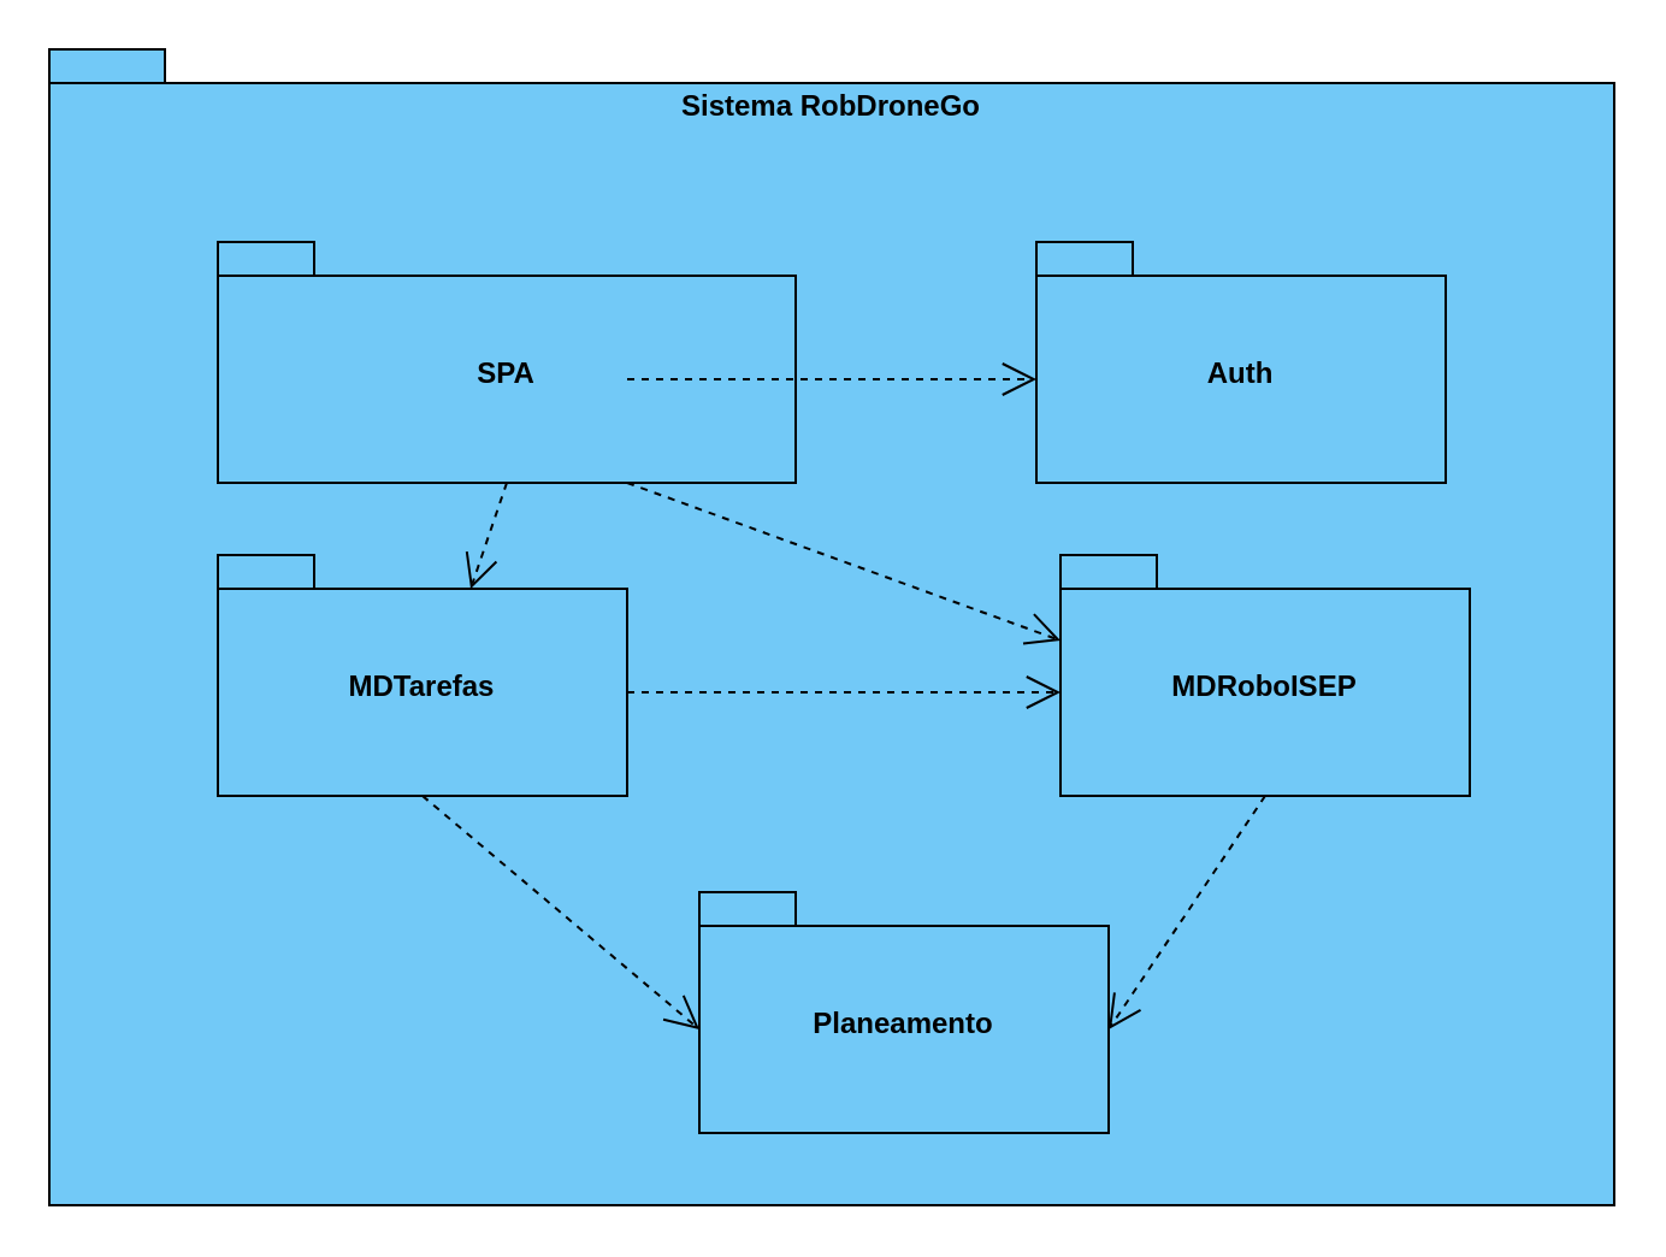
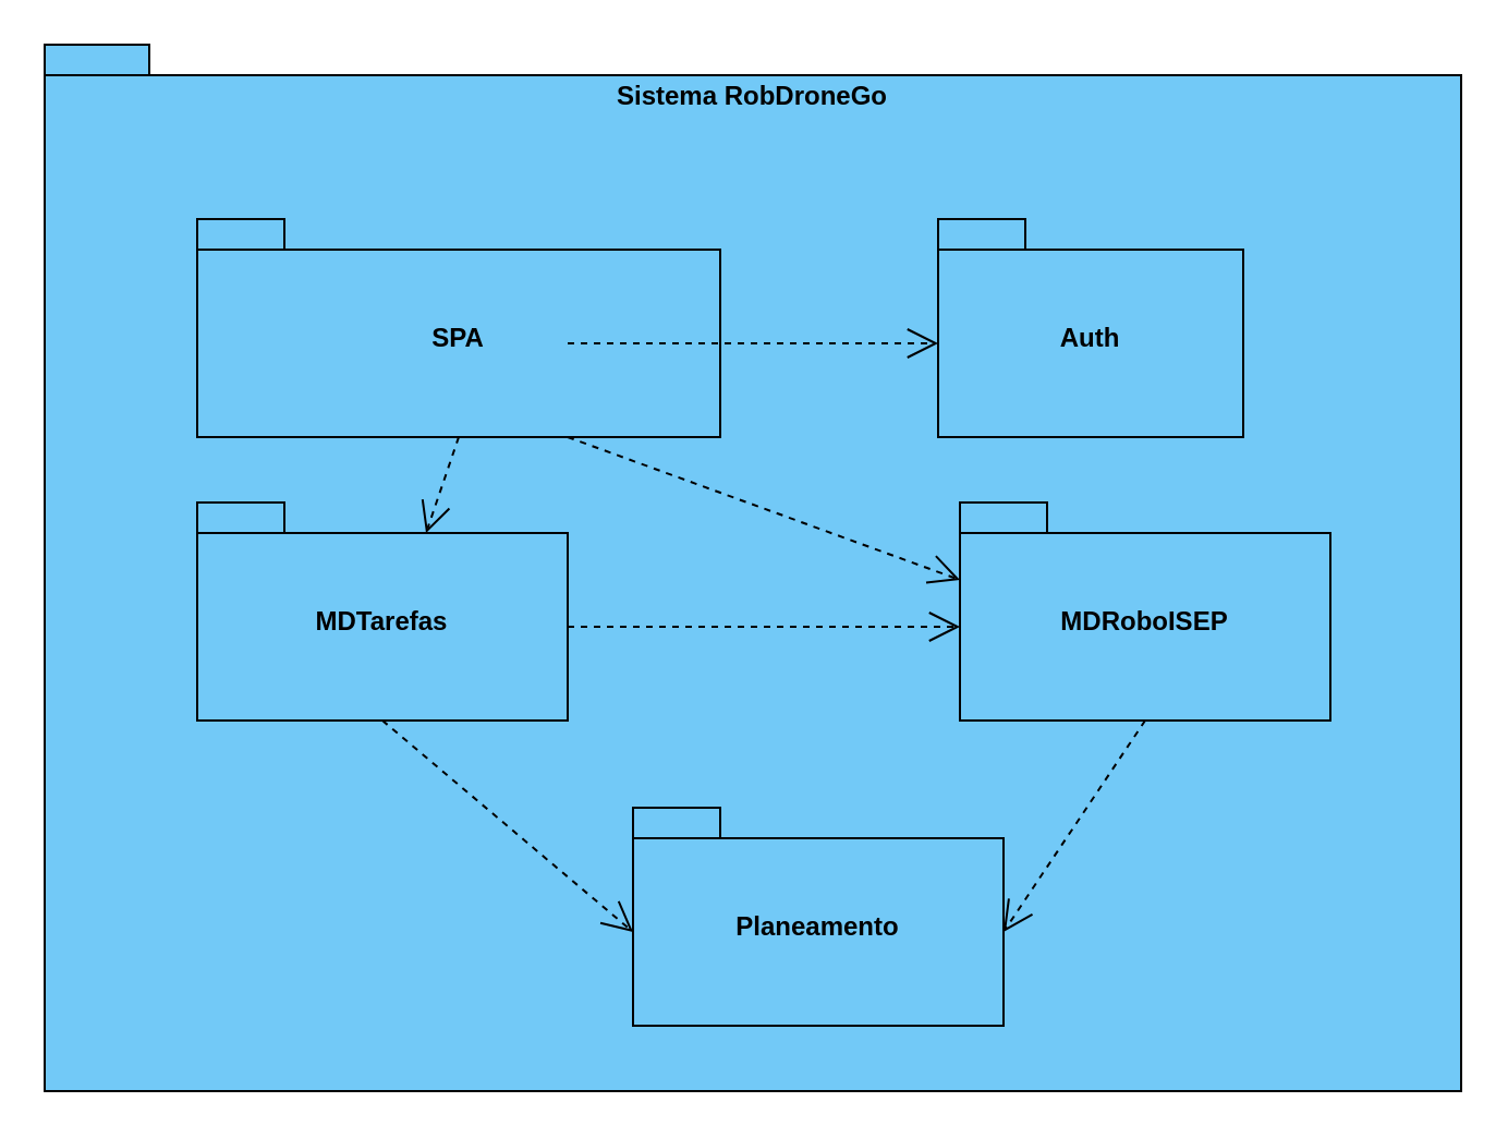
  <mxCell id="0" />
  <mxCell id="1" parent="0" />
  <mxCell id="2" value="Sistema RobDroneGo" style="shape=folder;fontStyle=1;spacingTop=10;tabWidth=40;tabHeight=14;tabPosition=left;html=1;whiteSpace=wrap;horizontal=1;verticalAlign=top;fillColor=#72c9f7;" parent="1" vertex="1"><mxGeometry x="20" y="20" width="650" height="480" as="geometry" /></mxCell>
  <mxCell id="3" value="MDRoboISEP" style="shape=folder;fontStyle=1;spacingTop=10;tabWidth=40;tabHeight=14;tabPosition=left;html=1;whiteSpace=wrap;fillColor=#72c9f7;" parent="1" vertex="1"><mxGeometry x="440" y="230" width="170" height="100" as="geometry" /></mxCell>
  <mxCell id="4" value="SPA" style="shape=folder;fontStyle=1;spacingTop=10;tabWidth=40;tabHeight=14;tabPosition=left;html=1;whiteSpace=wrap;fillColor=#72c9f7;" parent="1" vertex="1"><mxGeometry x="90" y="100" width="240" height="100" as="geometry" /></mxCell>
  <mxCell id="5" value="Planeamento" style="shape=folder;fontStyle=1;spacingTop=10;tabWidth=40;tabHeight=14;tabPosition=left;html=1;whiteSpace=wrap;fillColor=#72c9f7;" parent="1" vertex="1"><mxGeometry x="290" y="370" width="170" height="100" as="geometry" /></mxCell>
  <mxCell id="6" value="" style="endArrow=open;endSize=12;dashed=1;html=1;rounded=0;exitX=0.5;exitY=1;exitDx=0;exitDy=0;exitPerimeter=0;entryX=0;entryY=0;entryDx=105;entryDy=14;entryPerimeter=0;" parent="1" source="4" target="9" edge="1"><mxGeometry width="160" relative="1" as="geometry"><mxPoint x="270" y="167" as="sourcePoint" /><mxPoint x="560" y="167" as="targetPoint" /></mxGeometry></mxCell>
  <mxCell id="7" value="" style="endArrow=open;endSize=12;dashed=1;html=1;rounded=0;entryX=0;entryY=0;entryDx=170;entryDy=57;entryPerimeter=0;exitX=0.5;exitY=1;exitDx=0;exitDy=0;exitPerimeter=0;" parent="1" source="3" target="5" edge="1"><mxGeometry width="160" relative="1" as="geometry"><mxPoint x="185" y="210" as="sourcePoint" /><mxPoint x="185" y="334" as="targetPoint" /></mxGeometry></mxCell>
- <mxCell id="8" value="Auth" style="shape=folder;fontStyle=1;spacingTop=10;tabWidth=40;tabHeight=14;tabPosition=left;html=1;whiteSpace=wrap;fillColor=#72c9f7;" vertex="1" parent="1"><mxGeometry x="430" y="100" width="170" height="100" as="geometry" /></mxCell>
+ <mxCell id="8" value="Auth" style="shape=folder;fontStyle=1;spacingTop=10;tabWidth=40;tabHeight=14;tabPosition=left;html=1;whiteSpace=wrap;fillColor=#72c9f7;" vertex="1" parent="1"><mxGeometry x="430" y="100" width="140" height="100" as="geometry" /></mxCell>
  <mxCell id="9" value="MDTarefas" style="shape=folder;fontStyle=1;spacingTop=10;tabWidth=40;tabHeight=14;tabPosition=left;html=1;whiteSpace=wrap;fillColor=#72c9f7;" vertex="1" parent="1"><mxGeometry x="90" y="230" width="170" height="100" as="geometry" /></mxCell>
  <mxCell id="10" value="" style="endArrow=open;endSize=12;dashed=1;html=1;rounded=0;exitX=0;exitY=0;exitDx=170;exitDy=57;exitPerimeter=0;entryX=0;entryY=0;entryDx=0;entryDy=57;entryPerimeter=0;" edge="1" parent="1" source="4" target="8"><mxGeometry width="160" relative="1" as="geometry"><mxPoint x="270" y="210" as="sourcePoint" /><mxPoint x="450" y="240" as="targetPoint" /></mxGeometry></mxCell>
  <mxCell id="11" value="" style="endArrow=open;endSize=12;dashed=1;html=1;rounded=0;exitX=0;exitY=0;exitDx=170;exitDy=57;exitPerimeter=0;entryX=0;entryY=0;entryDx=0;entryDy=57;entryPerimeter=0;" edge="1" parent="1" source="9" target="3"><mxGeometry width="160" relative="1" as="geometry"><mxPoint x="280" y="220" as="sourcePoint" /><mxPoint x="460" y="250" as="targetPoint" /></mxGeometry></mxCell>
  <mxCell id="12" value="" style="endArrow=open;endSize=12;dashed=1;html=1;rounded=0;exitX=0.5;exitY=1;exitDx=0;exitDy=0;exitPerimeter=0;entryX=0;entryY=0;entryDx=0;entryDy=57;entryPerimeter=0;" edge="1" parent="1" source="9" target="5"><mxGeometry width="160" relative="1" as="geometry"><mxPoint x="270" y="297" as="sourcePoint" /><mxPoint x="450" y="297" as="targetPoint" /></mxGeometry></mxCell>
  <mxCell id="13" value="" style="endArrow=open;endSize=12;dashed=1;html=1;rounded=0;exitX=0;exitY=0;exitDx=170;exitDy=100;exitPerimeter=0;entryX=0;entryY=0;entryDx=0;entryDy=35.5;entryPerimeter=0;" edge="1" parent="1" source="4" target="3"><mxGeometry width="160" relative="1" as="geometry"><mxPoint x="280" y="307" as="sourcePoint" /><mxPoint x="460" y="307" as="targetPoint" /></mxGeometry></mxCell>
